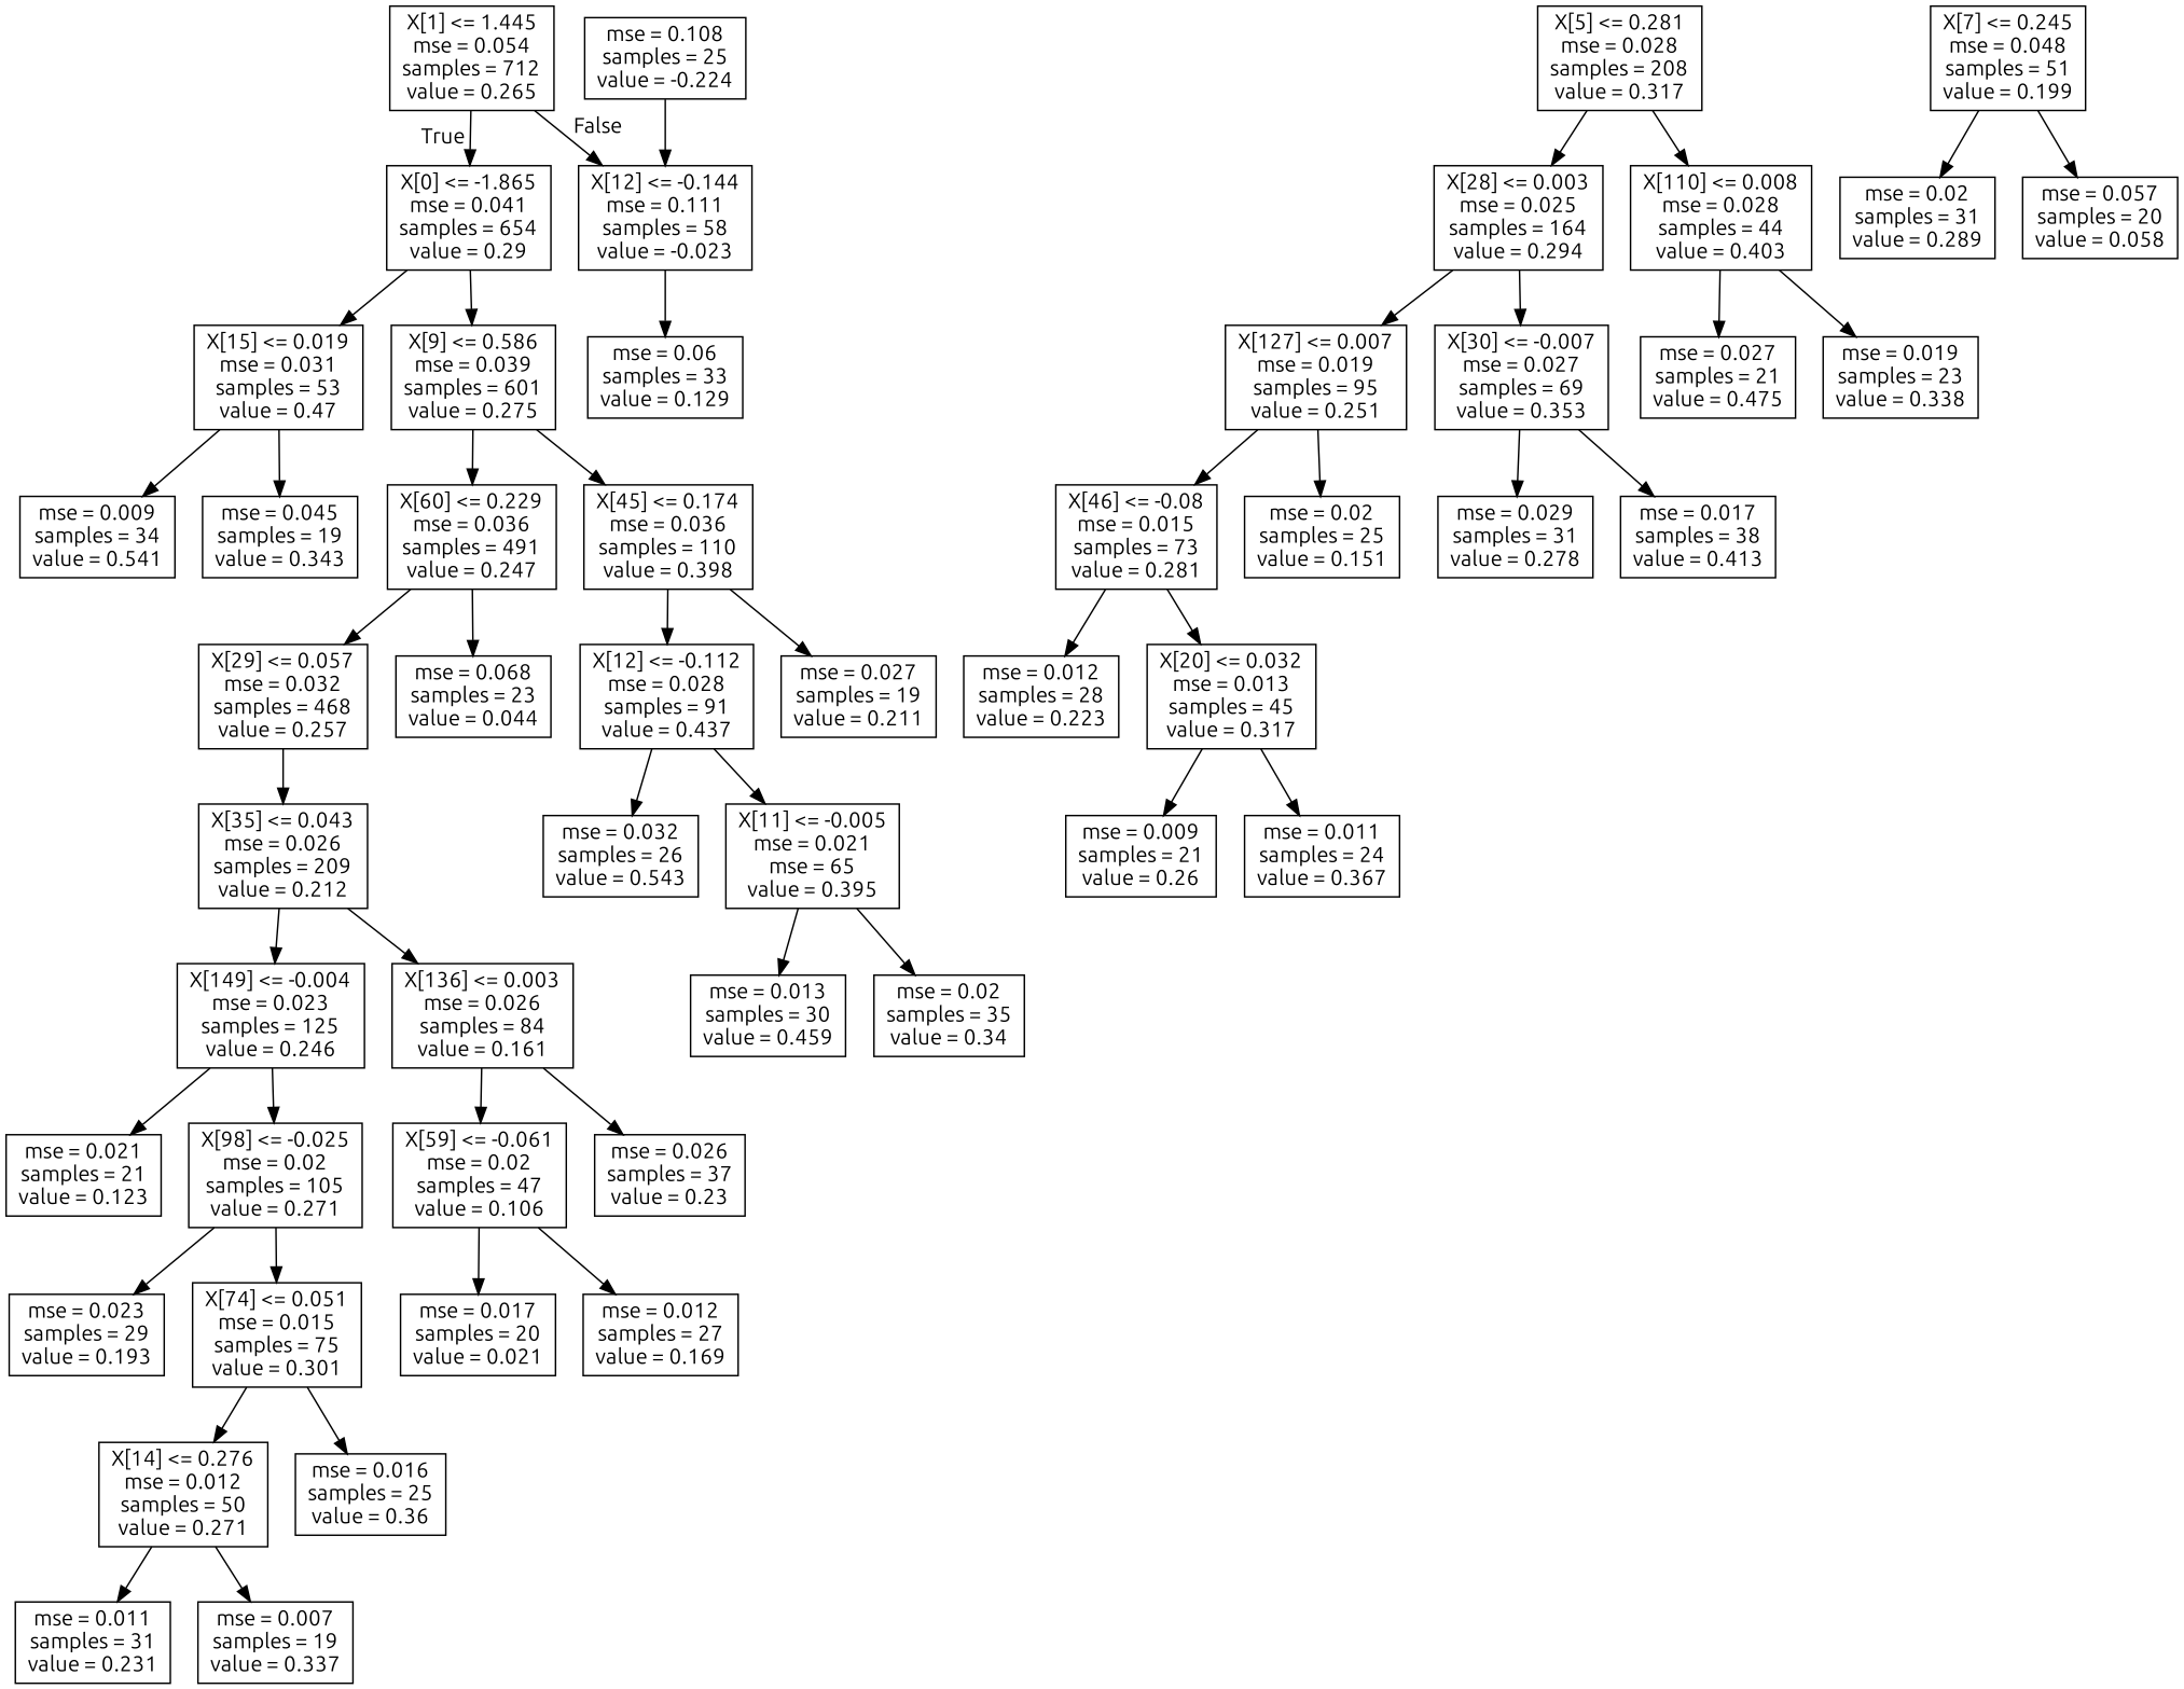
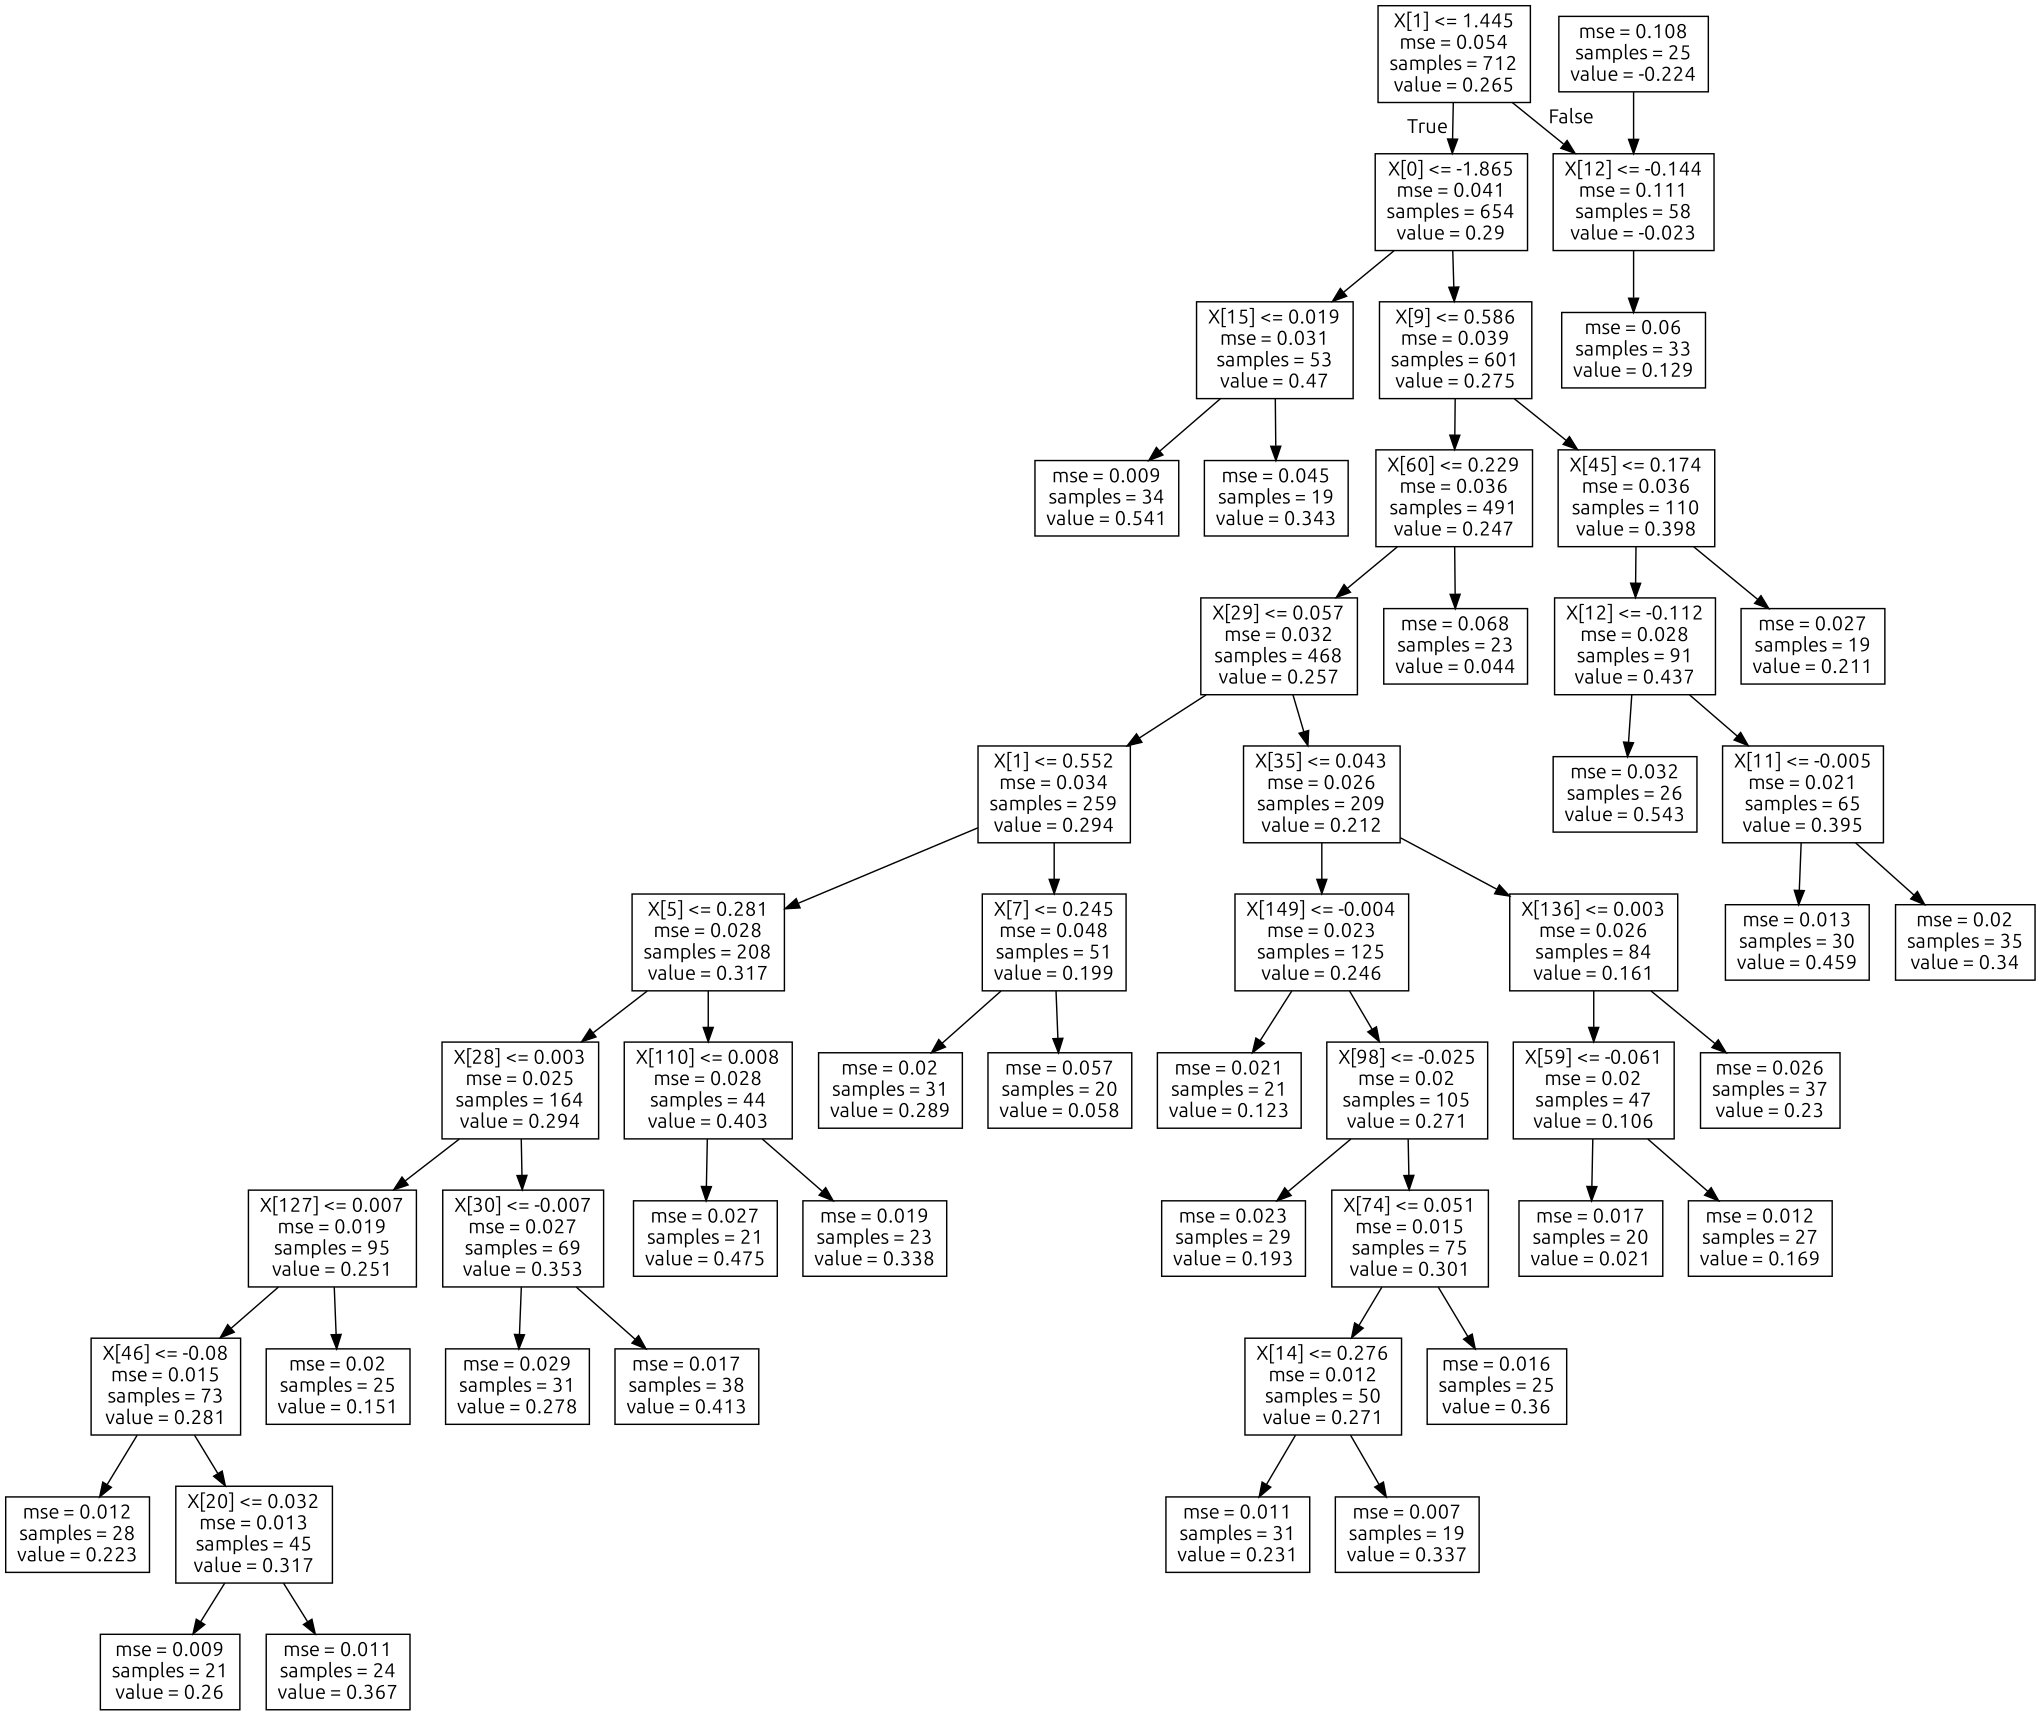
  digraph {
    fontname=Ubuntu
    node [fontname=Ubuntu shape=box]
    edge [fontname=Ubuntu]
    n1 [label="X[1] <= 1.445\nmse = 0.054\nsamples = 712\nvalue = 0.265"]
    n2 [label="X[0] <= -1.865\nmse = 0.041\nsamples = 654\nvalue = 0.29"]
    n3 [label="X[12] <= -0.144\nmse = 0.111\nsamples = 58\nvalue = -0.023"]
    n4 [label="X[15] <= 0.019\nmse = 0.031\nsamples = 53\nvalue = 0.47"]
    n5 [label="X[9] <= 0.586\nmse = 0.039\nsamples = 601\nvalue = 0.275"]
    n6 [label="mse = 0.06\nsamples = 33\nvalue = 0.129"]
    n7 [label="mse = 0.009\nsamples = 34\nvalue = 0.541"]
    n8 [label="mse = 0.045\nsamples = 19\nvalue = 0.343"]
    n9 [label="X[60] <= 0.229\nmse = 0.036\nsamples = 491\nvalue = 0.247"]
    n10 [label="X[45] <= 0.174\nmse = 0.036\nsamples = 110\nvalue = 0.398"]
    n11 [label="X[29] <= 0.057\nmse = 0.032\nsamples = 468\nvalue = 0.257"]
    n12 [label="mse = 0.068\nsamples = 23\nvalue = 0.044"]
    n13 [label="X[12] <= -0.112\nmse = 0.028\nsamples = 91\nvalue = 0.437"]
    n14 [label="mse = 0.027\nsamples = 19\nvalue = 0.211"]
+   n15 [label="X[1] <= 0.552\nmse = 0.034\nsamples = 259\nvalue = 0.294"]
    n16 [label="X[35] <= 0.043\nmse = 0.026\nsamples = 209\nvalue = 0.212"]
    n17 [label="X[5] <= 0.281\nmse = 0.028\nsamples = 208\nvalue = 0.317"]
    n18 [label="X[7] <= 0.245\nmse = 0.048\nsamples = 51\nvalue = 0.199"]
    n19 [label="X[149] <= -0.004\nmse = 0.023\nsamples = 125\nvalue = 0.246"]
    n20 [label="X[136] <= 0.003\nmse = 0.026\nsamples = 84\nvalue = 0.161"]
    n21 [label="X[28] <= 0.003\nmse = 0.025\nsamples = 164\nvalue = 0.294"]
    n22 [label="X[110] <= 0.008\nmse = 0.028\nsamples = 44\nvalue = 0.403"]
    n23 [label="mse = 0.02\nsamples = 31\nvalue = 0.289"]
    n24 [label="mse = 0.057\nsamples = 20\nvalue = 0.058"]
    n25 [label="X[127] <= 0.007\nmse = 0.019\nsamples = 95\nvalue = 0.251"]
    n26 [label="X[30] <= -0.007\nmse = 0.027\nsamples = 69\nvalue = 0.353"]
    n27 [label="mse = 0.027\nsamples = 21\nvalue = 0.475"]
    n28 [label="mse = 0.019\nsamples = 23\nvalue = 0.338"]
    n29 [label="X[46] <= -0.08\nmse = 0.015\nsamples = 73\nvalue = 0.281"]
    n30 [label="mse = 0.02\nsamples = 25\nvalue = 0.151"]
    n31 [label="mse = 0.029\nsamples = 31\nvalue = 0.278"]
    n32 [label="mse = 0.017\nsamples = 38\nvalue = 0.413"]
    n33 [label="mse = 0.012\nsamples = 28\nvalue = 0.223"]
    n34 [label="X[20] <= 0.032\nmse = 0.013\nsamples = 45\nvalue = 0.317"]
    n35 [label="mse = 0.009\nsamples = 21\nvalue = 0.26"]
    n36 [label="mse = 0.011\nsamples = 24\nvalue = 0.367"]
    n37 [label="mse = 0.021\nsamples = 21\nvalue = 0.123"]
    n38 [label="X[98] <= -0.025\nmse = 0.02\nsamples = 105\nvalue = 0.271"]
    n39 [label="X[59] <= -0.061\nmse = 0.02\nsamples = 47\nvalue = 0.106"]
    n40 [label="mse = 0.026\nsamples = 37\nvalue = 0.23"]
    n41 [label="mse = 0.023\nsamples = 29\nvalue = 0.193"]
    n42 [label="X[74] <= 0.051\nmse = 0.015\nsamples = 75\nvalue = 0.301"]
    n43 [label="X[14] <= 0.276\nmse = 0.012\nsamples = 50\nvalue = 0.271"]
    n44 [label="mse = 0.016\nsamples = 25\nvalue = 0.36"]
    n45 [label="mse = 0.011\nsamples = 31\nvalue = 0.231"]
    n46 [label="mse = 0.007\nsamples = 19\nvalue = 0.337"]
    n47 [label="mse = 0.017\nsamples = 20\nvalue = 0.021"]
    n48 [label="mse = 0.012\nsamples = 27\nvalue = 0.169"]
    n49 [label="mse = 0.032\nsamples = 26\nvalue = 0.543"]
-   n50 [label="X[11] <= -0.005\nmse = 0.021\nmse = 65\nvalue = 0.395"]
+   n50 [label="X[11] <= -0.005\nmse = 0.021\nsamples = 65\nvalue = 0.395"]
    n51 [label="mse = 0.013\nsamples = 30\nvalue = 0.459"]
    n52 [label="mse = 0.02\nsamples = 35\nvalue = 0.34"]
    n53 [label="mse = 0.108\nsamples = 25\nvalue = -0.224"]
    n1 -> n2 [headlabel=True labelangle=45 labeldistance=2.5]
    n1 -> n3 [headlabel=False labelangle=-45 labeldistance=2.5]
    n2 -> n4
    n2 -> n5
    n3 -> n6
    n4 -> n7
    n4 -> n8
    n5 -> n9
    n5 -> n10
    n9 -> n11
    n9 -> n12
    n10 -> n13
    n10 -> n14
+   n11 -> n15
    n11 -> n16
    n13 -> n49
    n13 -> n50
+   n15 -> n17
+   n15 -> n18
    n16 -> n19
    n16 -> n20
    n17 -> n21
    n17 -> n22
    n18 -> n23
    n18 -> n24
    n19 -> n37
    n19 -> n38
    n20 -> n39
    n20 -> n40
    n21 -> n25
    n21 -> n26
    n22 -> n27
    n22 -> n28
    n25 -> n29
    n25 -> n30
    n26 -> n31
    n26 -> n32
    n29 -> n33
    n29 -> n34
    n34 -> n35
    n34 -> n36
    n38 -> n41
    n38 -> n42
    n39 -> n47
    n39 -> n48
    n42 -> n43
    n42 -> n44
    n43 -> n45
    n43 -> n46
    n50 -> n51
    n50 -> n52
    n53 -> n3
  }
